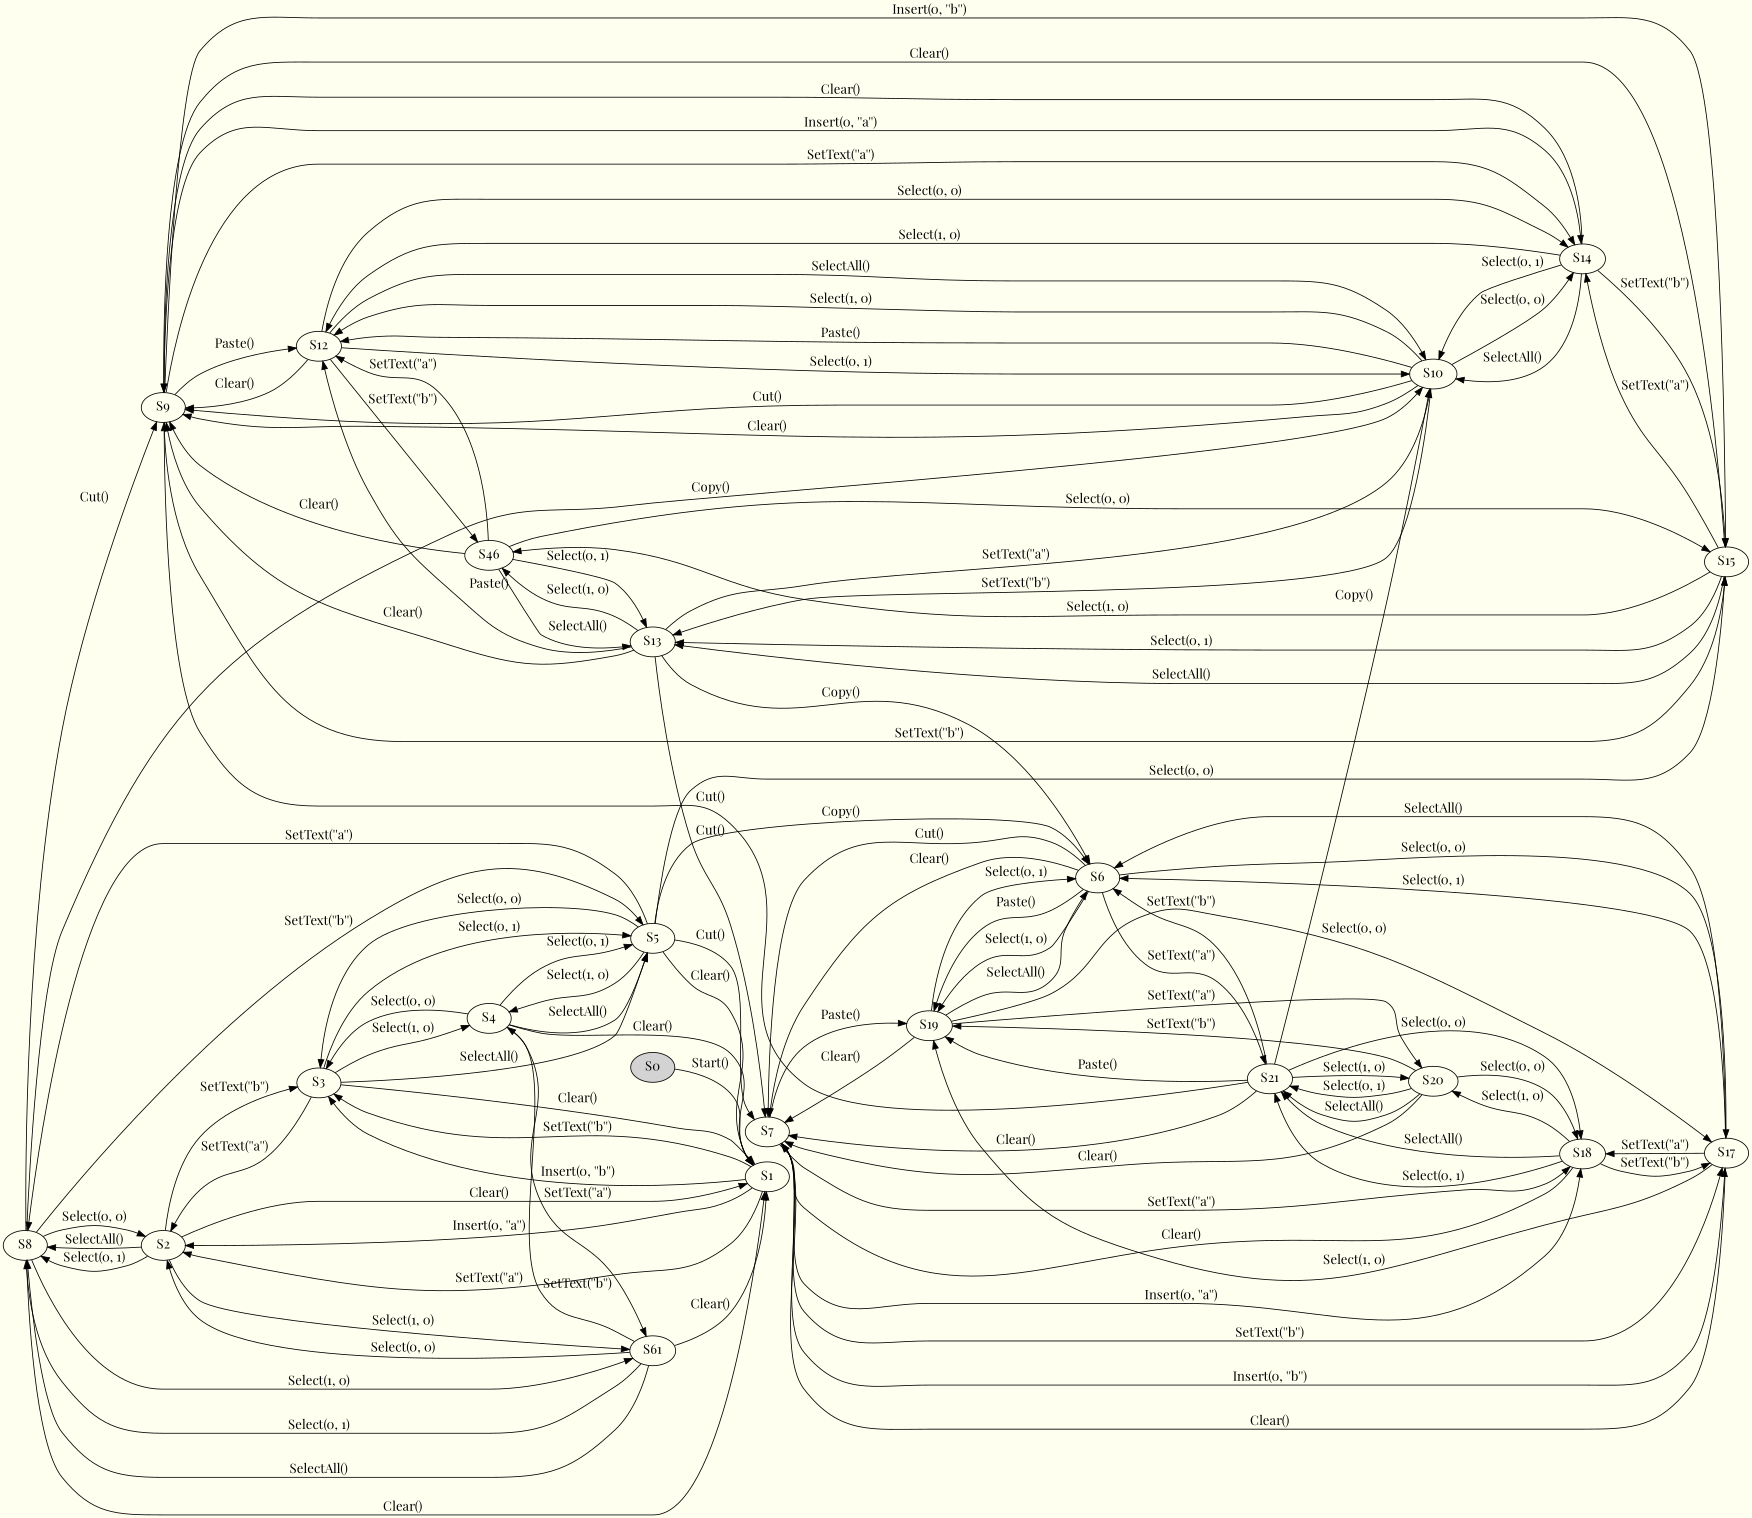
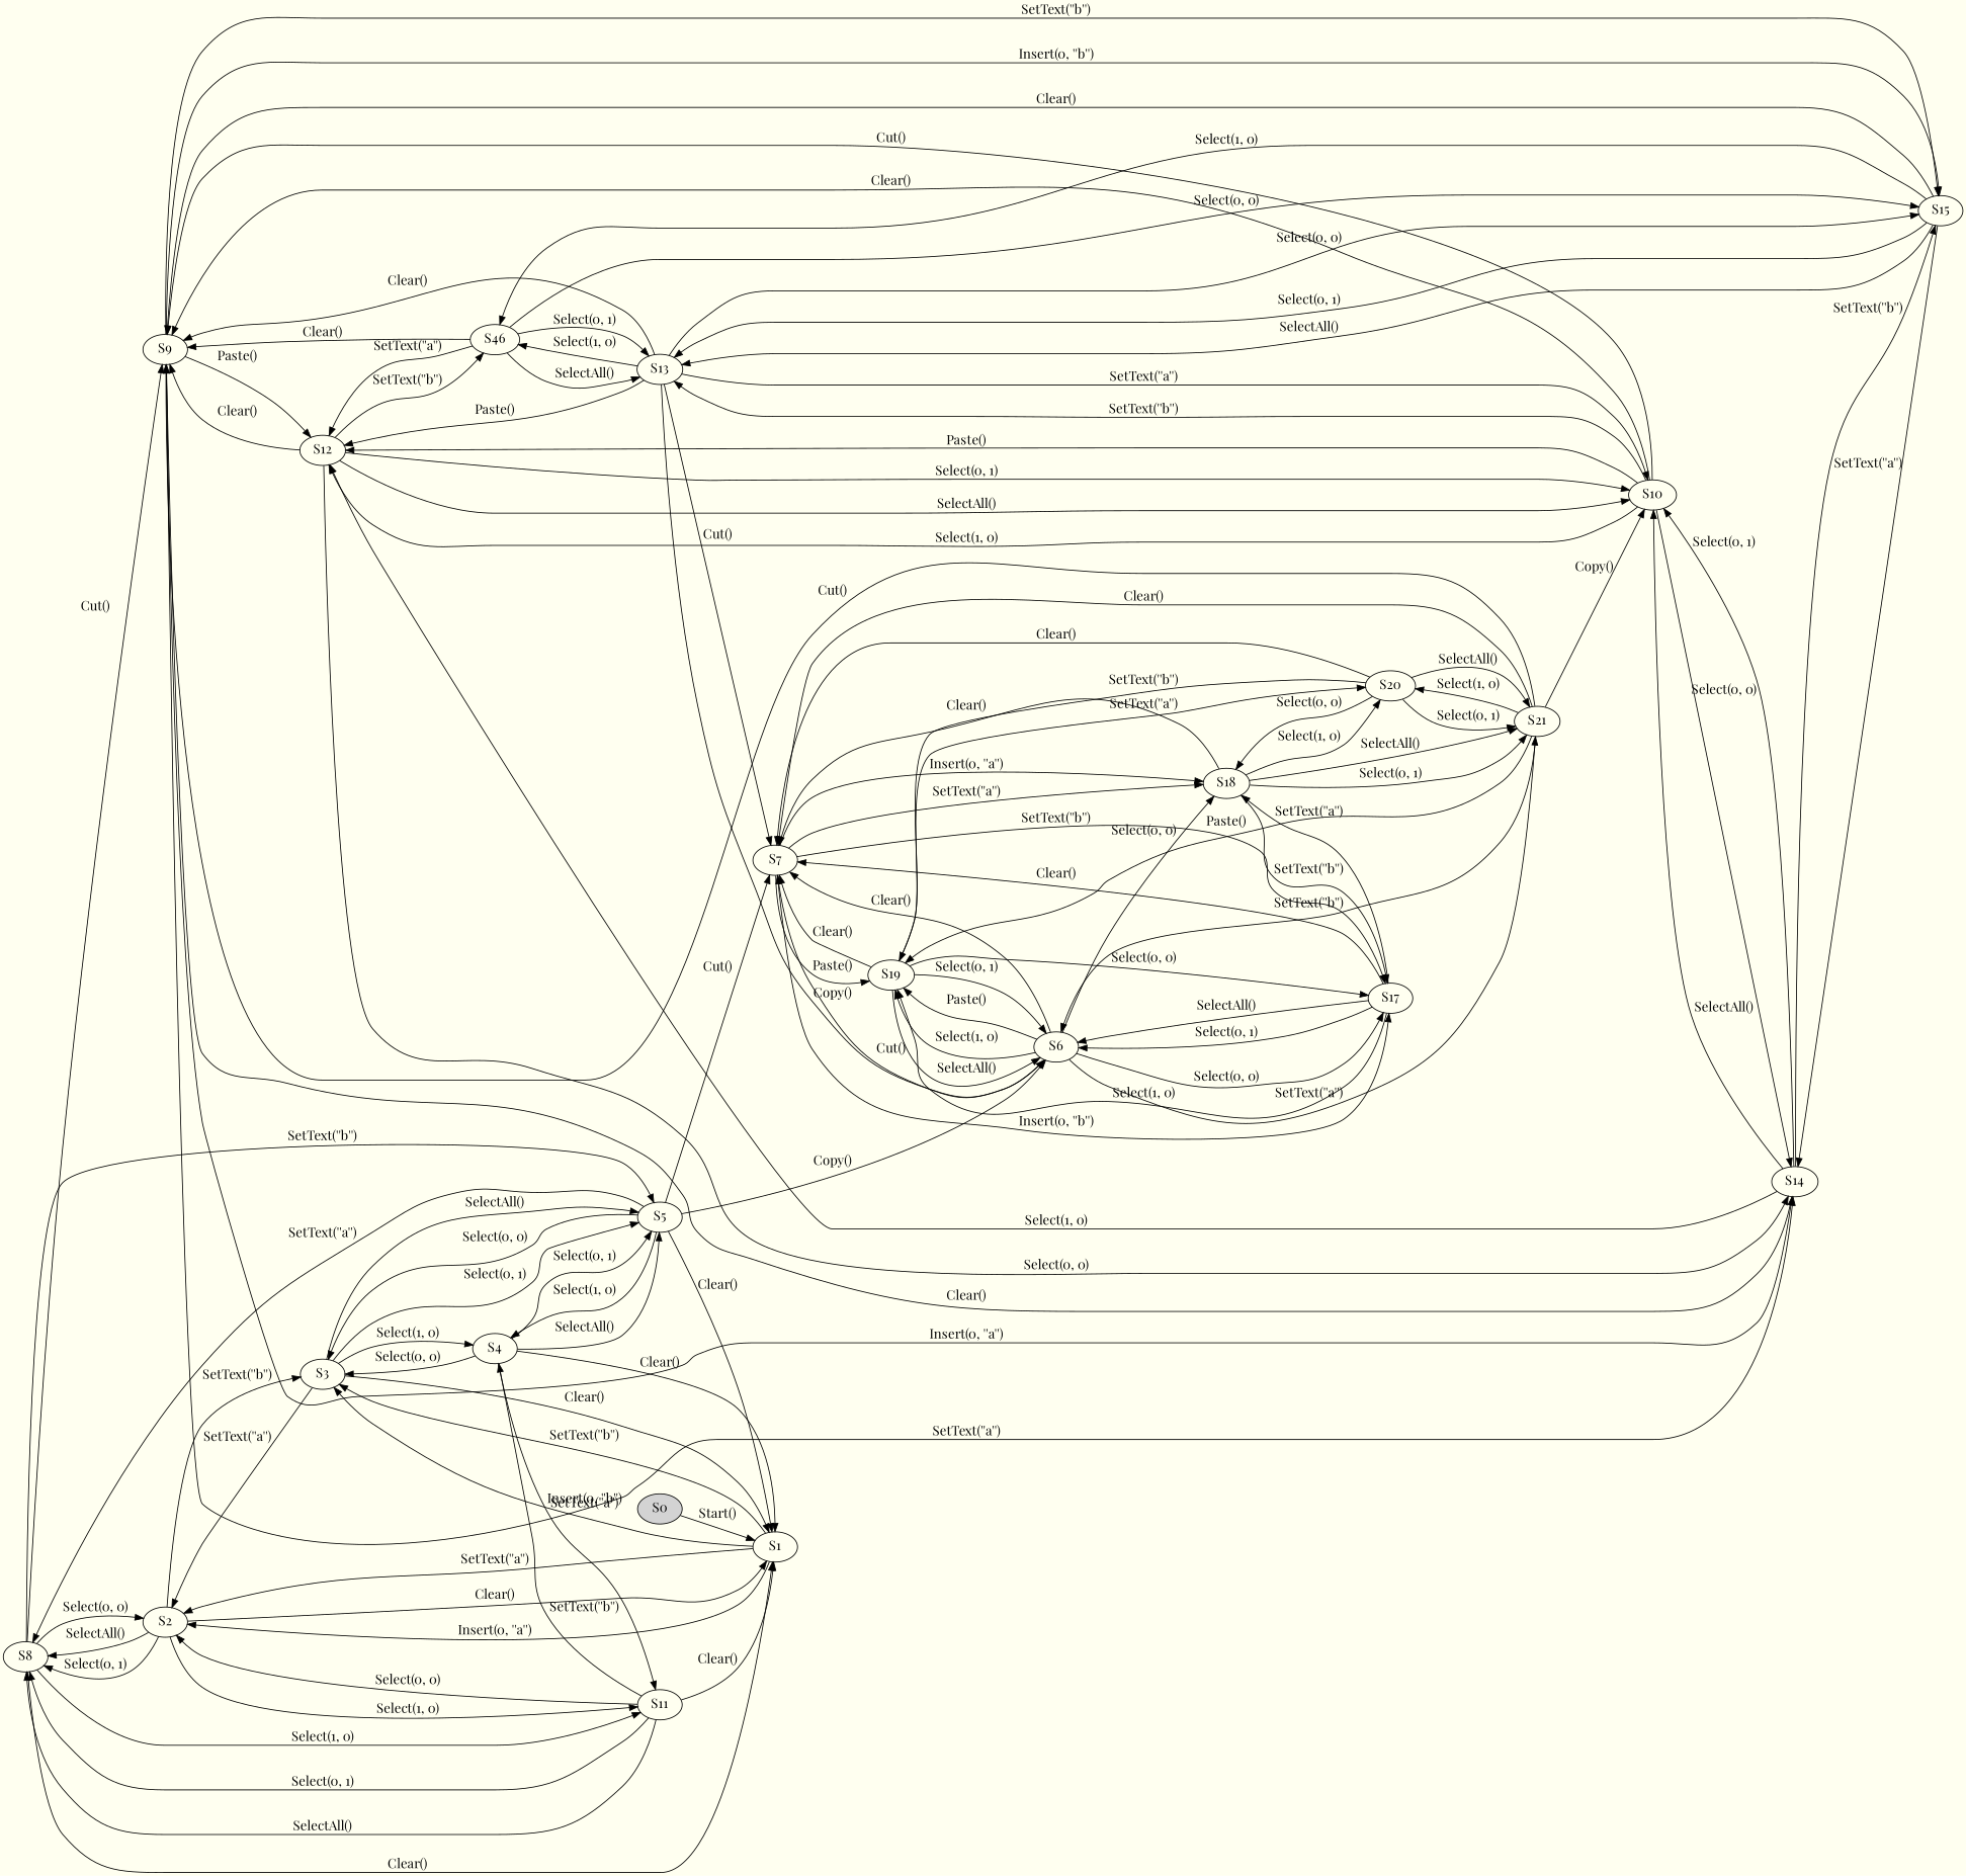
  digraph {
    bgcolor="#fffff0ff"
    color="#000000ff"
    fontcolor="#000000ff"
    fontname="Playfair Display"
    fontsize=16
    rankdir=LR
    node [color="#000000ff" fontcolor="#000000ff" fontname="Playfair Display" fontsize=16 shape=ellipse]
    edge [color="#000000ff" fontcolor="#000000ff" fontname="Playfair Display" fontsize=16]
    n1 [label=S8]
    n2 [label=S9]
    n3 [label=S2]
    n4 [label=S1]
    n5 [label=S5]
-   n6 [label=S61]
+   n6 [label=S11]
    n7 [label=S10]
    n8 [label=S12]
    n9 [label=S15]
    n10 [label=S14]
    n11 [label=S3]
    n12 [label=S4]
    n13 [label=S6]
    n14 [label=S7]
    n15 [label=S13]
    n16 [label=S46]
    n17 [fillcolor="#d3d3d3ff" label=S0 style=filled]
    n18 [label=S19]
    n19 [label=S17]
    n20 [label=S21]
    n21 [label=S18]
    n22 [label=S20]
    n1 -> n2 [label="Cut()"]
    n1 -> n3 [label="Select(0, 0)"]
    n1 -> n4 [label="Clear()"]
    n1 -> n5 [label="SetText(''b'')"]
    n1 -> n6 [label="Select(1, 0)"]
-   n1 -> n7 [label="Copy()"]
    n2 -> n8 [label="Paste()"]
    n2 -> n9 [label="SetText(''b'')"]
    n2 -> n9 [label="Insert(0, ''b'')"]
    n2 -> n10 [label="Insert(0, ''a'')"]
    n2 -> n10 [label="SetText(''a'')"]
    n3 -> n1 [label="SelectAll()"]
    n3 -> n1 [label="Select(0, 1)"]
    n3 -> n4 [label="Clear()"]
    n3 -> n6 [label="Select(1, 0)"]
    n3 -> n11 [label="SetText(''b'')"]
    n4 -> n3 [label="SetText(''a'')"]
    n4 -> n3 [label="Insert(0, ''a'')"]
    n4 -> n11 [label="SetText(''b'')"]
    n4 -> n11 [label="Insert(0, ''b'')"]
    n5 -> n1 [label="SetText(''a'')"]
    n5 -> n4 [label="Clear()"]
    n5 -> n11 [label="Select(0, 0)"]
    n5 -> n12 [label="Select(1, 0)"]
    n5 -> n13 [label="Copy()"]
    n5 -> n14 [label="Cut()"]
    n6 -> n1 [label="Select(0, 1)"]
    n6 -> n1 [label="SelectAll()"]
    n6 -> n3 [label="Select(0, 0)"]
    n6 -> n4 [label="Clear()"]
    n6 -> n12 [label="SetText(''b'')"]
    n7 -> n2 [label="Cut()"]
    n7 -> n2 [label="Clear()"]
    n7 -> n8 [label="Select(1, 0)"]
    n7 -> n8 [label="Paste()"]
    n7 -> n10 [label="Select(0, 0)"]
    n7 -> n15 [label="SetText(''b'')"]
    n8 -> n2 [label="Clear()"]
    n8 -> n7 [label="Select(0, 1)"]
    n8 -> n7 [label="SelectAll()"]
    n8 -> n10 [label="Select(0, 0)"]
    n8 -> n16 [label="SetText(''b'')"]
    n9 -> n2 [label="Clear()"]
    n9 -> n10 [label="SetText(''a'')"]
    n9 -> n15 [label="Select(0, 1)"]
    n9 -> n15 [label="SelectAll()"]
    n9 -> n16 [label="Select(1, 0)"]
    n10 -> n2 [label="Clear()"]
    n10 -> n7 [label="SelectAll()"]
    n10 -> n7 [label="Select(0, 1)"]
    n10 -> n8 [label="Select(1, 0)"]
    n10 -> n9 [label="SetText(''b'')"]
    n11 -> n3 [label="SetText(''a'')"]
    n11 -> n4 [label="Clear()"]
    n11 -> n5 [label="SelectAll()"]
    n11 -> n5 [label="Select(0, 1)"]
    n11 -> n12 [label="Select(1, 0)"]
    n12 -> n4 [label="Clear()"]
    n12 -> n5 [label="Select(0, 1)"]
    n12 -> n5 [label="SelectAll()"]
    n12 -> n6 [label="SetText(''a'')"]
    n12 -> n11 [label="Select(0, 0)"]
    n13 -> n14 [label="Cut()"]
    n13 -> n14 [label="Clear()"]
    n13 -> n18 [label="Paste()"]
    n13 -> n18 [label="Select(1, 0)"]
    n13 -> n19 [label="Select(0, 0)"]
    n13 -> n20 [label="SetText(''a'')"]
    n14 -> n18 [label="Paste()"]
    n14 -> n19 [label="Insert(0, ''b'')"]
    n14 -> n19 [label="SetText(''b'')"]
    n14 -> n21 [label="Insert(0, ''a'')"]
    n14 -> n21 [label="SetText(''a'')"]
    n15 -> n2 [label="Clear()"]
    n15 -> n7 [label="SetText(''a'')"]
    n15 -> n8 [label="Paste()"]
-   n5 -> n9 [label="Select(0, 0)"]
+   n15 -> n9 [label="Select(0, 0)"]
    n15 -> n13 [label="Copy()"]
    n15 -> n14 [label="Cut()"]
    n15 -> n16 [label="Select(1, 0)"]
    n16 -> n2 [label="Clear()"]
    n16 -> n8 [label="SetText(''a'')"]
    n16 -> n9 [label="Select(0, 0)"]
    n16 -> n15 [label="Select(0, 1)"]
    n16 -> n15 [label="SelectAll()"]
    n17 -> n4 [label="Start()"]
    n18 -> n13 [label="Select(0, 1)"]
    n18 -> n13 [label="SelectAll()"]
    n18 -> n14 [label="Clear()"]
    n18 -> n19 [label="Select(0, 0)"]
    n18 -> n22 [label="SetText(''a'')"]
    n19 -> n13 [label="Select(0, 1)"]
    n19 -> n13 [label="SelectAll()"]
    n19 -> n14 [label="Clear()"]
    n19 -> n18 [label="Select(1, 0)"]
    n19 -> n21 [label="SetText(''a'')"]
    n20 -> n2 [label="Cut()"]
    n20 -> n7 [label="Copy()"]
    n20 -> n13 [label="SetText(''b'')"]
    n20 -> n14 [label="Clear()"]
    n20 -> n18 [label="Paste()"]
-   n20 -> n21 [label="Select(0, 0)"]
+   n13 -> n21 [label="Select(0, 0)"]
    n20 -> n22 [label="Select(1, 0)"]
    n21 -> n14 [label="Clear()"]
    n21 -> n19 [label="SetText(''b'')"]
    n21 -> n20 [label="Select(0, 1)"]
    n21 -> n20 [label="SelectAll()"]
    n21 -> n22 [label="Select(1, 0)"]
    n22 -> n14 [label="Clear()"]
    n22 -> n18 [label="SetText(''b'')"]
    n22 -> n20 [label="Select(0, 1)"]
    n22 -> n20 [label="SelectAll()"]
    n22 -> n21 [label="Select(0, 0)"]
  }
